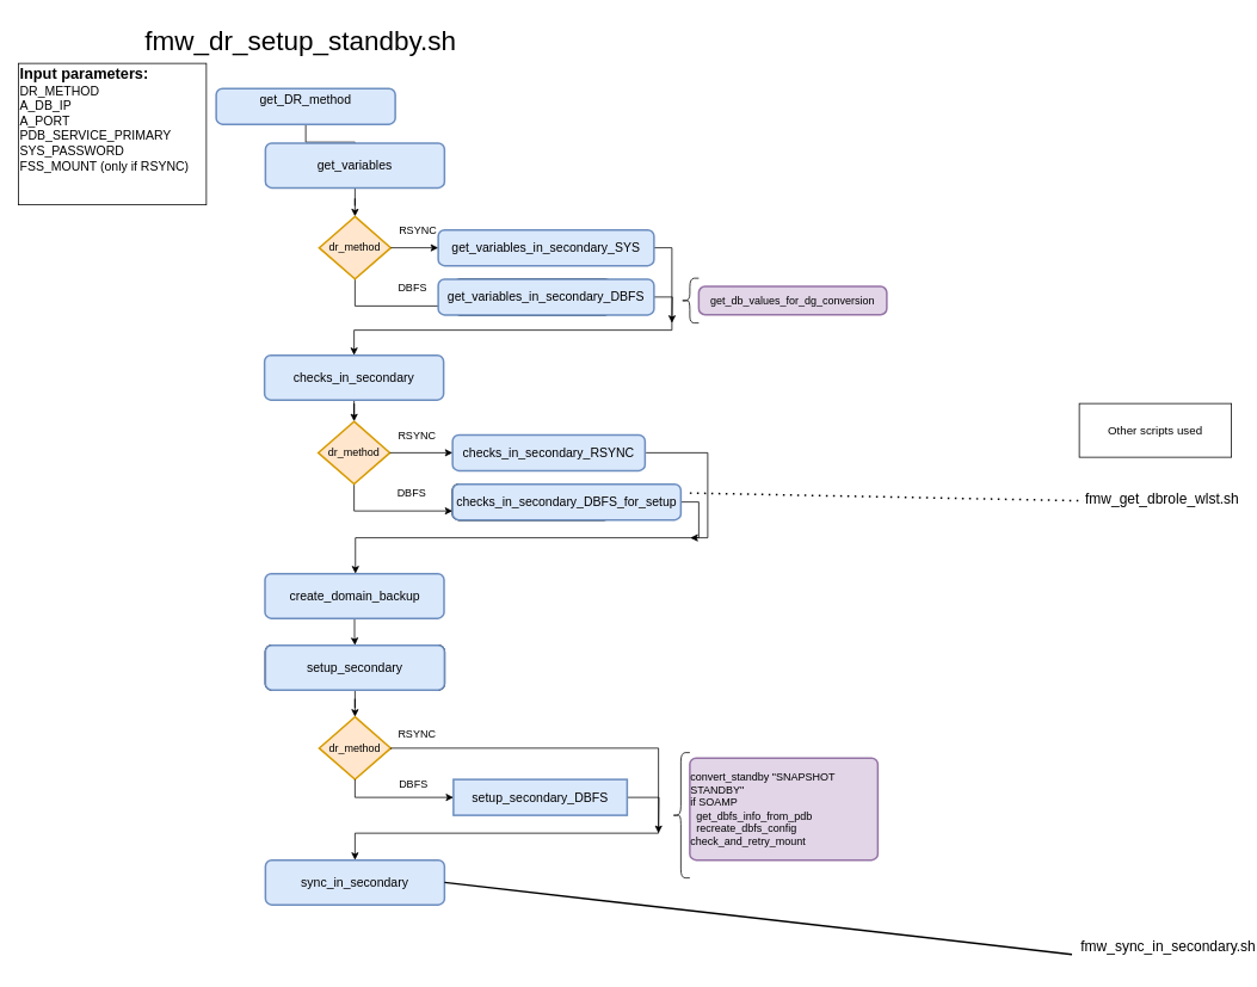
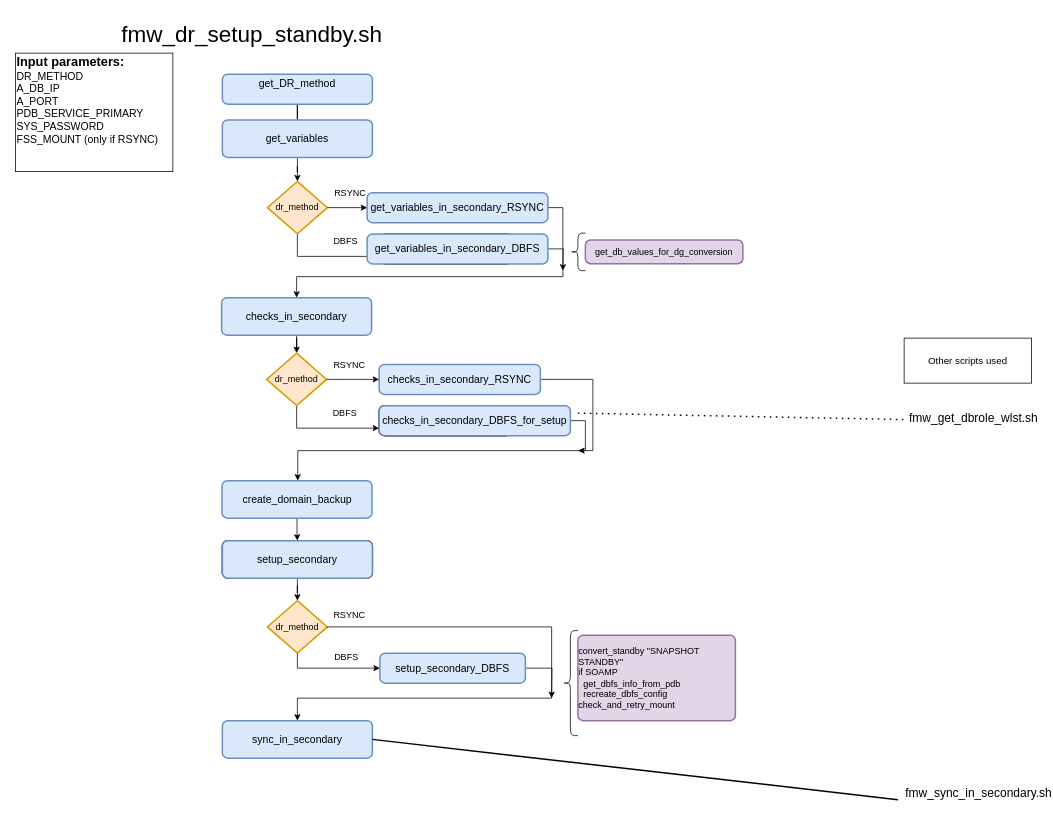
  <mxCell id="0" />
  <mxCell id="1" parent="0" />
  <mxCell id="2" value="" style="edgeStyle=orthogonalEdgeStyle;rounded=0;orthogonalLoop=1;jettySize=auto;html=1;entryX=0.5;entryY=0;entryDx=0;entryDy=0;endArrow=none;" parent="1" source="3" target="5" edge="1"><mxGeometry relative="1" as="geometry" /></mxCell>
- <mxCell id="3" value="&lt;div style=&quot;font-size: 14px&quot;&gt;&lt;font style=&quot;font-size: 14px&quot;&gt;get_DR_method&lt;/font&gt;&lt;/div&gt;&lt;div style=&quot;font-size: 14px&quot;&gt;&lt;br&gt;&lt;/div&gt;" style="rounded=1;whiteSpace=wrap;html=1;absoluteArcSize=1;arcSize=14;strokeWidth=2;fillColor=#dae8fc;strokeColor=#6c8ebf;" parent="1" vertex="1"><mxGeometry x="241" y="98" width="200" height="40" as="geometry" /></mxCell>
+ <mxCell id="3" value="&lt;div style=&quot;font-size: 14px&quot;&gt;&lt;font style=&quot;font-size: 14px&quot;&gt;get_DR_method&lt;/font&gt;&lt;/div&gt;&lt;div style=&quot;font-size: 14px&quot;&gt;&lt;br&gt;&lt;/div&gt;" style="rounded=1;whiteSpace=wrap;html=1;absoluteArcSize=1;arcSize=14;strokeWidth=2;fillColor=#dae8fc;strokeColor=#6c8ebf;" parent="1" vertex="1"><mxGeometry x="296" y="98" width="200" height="40" as="geometry" /></mxCell>
  <mxCell id="4" style="edgeStyle=orthogonalEdgeStyle;rounded=0;orthogonalLoop=1;jettySize=auto;html=1;entryX=0.5;entryY=0;entryDx=0;entryDy=0;entryPerimeter=0;" parent="1" source="5" target="30" edge="1"><mxGeometry relative="1" as="geometry"><mxPoint x="396" y="228" as="targetPoint" /></mxGeometry></mxCell>
  <mxCell id="5" value="&lt;div style=&quot;font-size: 14px&quot;&gt;get_variables&lt;/div&gt;" style="rounded=1;whiteSpace=wrap;html=1;absoluteArcSize=1;arcSize=14;strokeWidth=2;fillColor=#dae8fc;strokeColor=#6c8ebf;" parent="1" vertex="1"><mxGeometry x="296" y="159" width="200" height="50" as="geometry" /></mxCell>
  <mxCell id="6" style="edgeStyle=orthogonalEdgeStyle;rounded=0;orthogonalLoop=1;jettySize=auto;html=1;" parent="1" source="7" target="11" edge="1"><mxGeometry relative="1" as="geometry" /></mxCell>
  <mxCell id="7" value="&lt;font style=&quot;font-size: 14px&quot;&gt;checks_in_secondary&lt;/font&gt;" style="rounded=1;whiteSpace=wrap;html=1;absoluteArcSize=1;arcSize=14;strokeWidth=2;fillColor=#dae8fc;strokeColor=#6c8ebf;" parent="1" vertex="1"><mxGeometry x="295" y="396" width="200" height="50" as="geometry" /></mxCell>
  <mxCell id="8" style="edgeStyle=orthogonalEdgeStyle;rounded=0;orthogonalLoop=1;jettySize=auto;html=1;entryX=0.5;entryY=0;entryDx=0;entryDy=0;entryPerimeter=0;" parent="1" source="9" target="15" edge="1"><mxGeometry relative="1" as="geometry" /></mxCell>
  <mxCell id="9" value="sync_in_primary" style="rounded=1;whiteSpace=wrap;html=1;absoluteArcSize=1;arcSize=14;strokeWidth=2;" parent="1" vertex="1"><mxGeometry x="296" y="720" width="200" height="50" as="geometry" /></mxCell>
  <mxCell id="10" style="edgeStyle=orthogonalEdgeStyle;rounded=0;orthogonalLoop=1;jettySize=auto;html=1;entryX=0;entryY=0.75;entryDx=0;entryDy=0;exitX=0.5;exitY=1;exitDx=0;exitDy=0;exitPerimeter=0;" parent="1" source="11" target="14" edge="1"><mxGeometry relative="1" as="geometry" /></mxCell>
  <mxCell id="11" value="dr_method" style="strokeWidth=2;html=1;shape=mxgraph.flowchart.decision;whiteSpace=wrap;fillColor=#ffe6cc;strokeColor=#d79b00;" parent="1" vertex="1"><mxGeometry x="355" y="470" width="80" height="70" as="geometry" /></mxCell>
  <mxCell id="12" style="edgeStyle=orthogonalEdgeStyle;rounded=0;orthogonalLoop=1;jettySize=auto;html=1;entryX=0.5;entryY=0;entryDx=0;entryDy=0;align=center;" parent="1" edge="1"><mxGeometry relative="1" as="geometry"><Array as="points"><mxPoint x="790" y="505" /><mxPoint x="790" y="600" /><mxPoint x="397" y="600" /></Array><mxPoint x="721" y="505" as="sourcePoint" /><mxPoint x="396.5" y="640" as="targetPoint" /></mxGeometry></mxCell>
  <mxCell id="13" value="&lt;font style=&quot;font-size: 14px&quot;&gt;checks_in_secondary_RSYNC&lt;/font&gt;" style="rounded=1;whiteSpace=wrap;html=1;absoluteArcSize=1;arcSize=14;strokeWidth=2;fillColor=#dae8fc;strokeColor=#6c8ebf;" parent="1" vertex="1"><mxGeometry x="505" y="485" width="215" height="40" as="geometry" /></mxCell>
  <mxCell id="14" value="checks_in_secondary_DBFS" style="rounded=1;whiteSpace=wrap;html=1;absoluteArcSize=1;arcSize=14;strokeWidth=2;" parent="1" vertex="1"><mxGeometry x="505" y="540" width="176" height="40" as="geometry" /></mxCell>
  <mxCell id="15" value="dr_method" style="strokeWidth=2;html=1;shape=mxgraph.flowchart.decision;whiteSpace=wrap;fillColor=#ffe6cc;strokeColor=#d79b00;" parent="1" vertex="1"><mxGeometry x="356" y="800" width="80" height="70" as="geometry" /></mxCell>
  <mxCell id="16" style="edgeStyle=orthogonalEdgeStyle;rounded=0;orthogonalLoop=1;jettySize=auto;html=1;entryX=0.5;entryY=0;entryDx=0;entryDy=0;align=center;exitX=0.017;exitY=1.3;exitDx=0;exitDy=0;exitPerimeter=0;" parent="1" source="22" target="19" edge="1"><mxGeometry relative="1" as="geometry"><mxPoint x="396" y="950" as="targetPoint" /><Array as="points"><mxPoint x="436" y="835" /><mxPoint x="735" y="835" /><mxPoint x="735" y="930" /><mxPoint x="396" y="930" /></Array><mxPoint x="700" y="835" as="sourcePoint" /></mxGeometry></mxCell>
  <mxCell id="17" style="edgeStyle=orthogonalEdgeStyle;rounded=0;orthogonalLoop=1;jettySize=auto;html=1;" parent="1" source="18" edge="1"><mxGeometry relative="1" as="geometry"><mxPoint x="735" y="930" as="targetPoint" /></mxGeometry></mxCell>
- <mxCell id="18" value="&lt;font style=&quot;font-size: 14px&quot;&gt;setup_secondary_DBFS&lt;/font&gt;" style="whiteSpace=wrap;html=1;absoluteArcSize=1;arcSize=14;strokeWidth=2;fillColor=#dae8fc;strokeColor=#6c8ebf;rounded=0;" parent="1" vertex="1"><mxGeometry x="506" y="870" width="194" height="40" as="geometry" /></mxCell>
+ <mxCell id="18" value="&lt;font style=&quot;font-size: 14px&quot;&gt;setup_secondary_DBFS&lt;/font&gt;" style="rounded=1;whiteSpace=wrap;html=1;absoluteArcSize=1;arcSize=14;strokeWidth=2;fillColor=#dae8fc;strokeColor=#6c8ebf;" parent="1" vertex="1"><mxGeometry x="506" y="870" width="194" height="40" as="geometry" /></mxCell>
  <mxCell id="19" value="&lt;font style=&quot;font-size: 14px&quot;&gt;sync_in_secondary&lt;/font&gt;" style="rounded=1;whiteSpace=wrap;html=1;absoluteArcSize=1;arcSize=14;strokeWidth=2;fillColor=#dae8fc;strokeColor=#6c8ebf;align=center;horizontal=1;" parent="1" vertex="1"><mxGeometry x="296" y="960" width="200" height="50" as="geometry" /></mxCell>
  <mxCell id="20" value="RSYNC" style="text;html=1;resizable=0;autosize=1;align=center;verticalAlign=middle;points=[];fillColor=none;strokeColor=none;rounded=0;" parent="1" vertex="1"><mxGeometry x="435" y="476" width="60" height="20" as="geometry" /></mxCell>
  <mxCell id="21" style="edgeStyle=orthogonalEdgeStyle;rounded=0;orthogonalLoop=1;jettySize=auto;html=1;entryX=0;entryY=0.5;entryDx=0;entryDy=0;" parent="1" source="11" target="13" edge="1"><mxGeometry relative="1" as="geometry"><mxPoint x="435" y="505" as="sourcePoint" /><mxPoint x="505" y="505" as="targetPoint" /></mxGeometry></mxCell>
  <mxCell id="22" value="RSYNC" style="text;html=1;resizable=0;autosize=1;align=center;verticalAlign=middle;points=[];fillColor=none;strokeColor=none;rounded=0;" parent="1" vertex="1"><mxGeometry x="435" y="810" width="60" height="20" as="geometry" /></mxCell>
  <mxCell id="23" value="DBFS" style="text;html=1;resizable=0;autosize=1;align=center;verticalAlign=middle;points=[];fillColor=none;strokeColor=none;rounded=0;" parent="1" vertex="1"><mxGeometry x="434" y="540" width="50" height="20" as="geometry" /></mxCell>
  <mxCell id="24" value="DBFS" style="text;html=1;resizable=0;autosize=1;align=center;verticalAlign=middle;points=[];fillColor=none;strokeColor=none;rounded=0;" parent="1" vertex="1"><mxGeometry x="436" y="866" width="50" height="20" as="geometry" /></mxCell>
  <mxCell id="25" style="edgeStyle=orthogonalEdgeStyle;rounded=0;orthogonalLoop=1;jettySize=auto;html=1;entryX=0;entryY=0.5;entryDx=0;entryDy=0;exitX=0.5;exitY=1;exitDx=0;exitDy=0;exitPerimeter=0;" parent="1" source="15" target="18" edge="1"><mxGeometry relative="1" as="geometry"><mxPoint x="396" y="870" as="sourcePoint" /><mxPoint x="506" y="900" as="targetPoint" /></mxGeometry></mxCell>
  <mxCell id="26" style="edgeStyle=orthogonalEdgeStyle;rounded=0;orthogonalLoop=1;jettySize=auto;html=1;" edge="1" parent="1" source="27"><mxGeometry relative="1" as="geometry"><mxPoint x="770" y="600" as="targetPoint" /></mxGeometry></mxCell>
  <mxCell id="27" value="&lt;font style=&quot;font-size: 14px&quot;&gt;checks_in_secondary_DBFS_for_setup&lt;/font&gt;" style="rounded=1;whiteSpace=wrap;html=1;absoluteArcSize=1;arcSize=14;strokeWidth=2;fillColor=#dae8fc;strokeColor=#6c8ebf;" parent="1" vertex="1"><mxGeometry x="505" y="540" width="255" height="40" as="geometry" /></mxCell>
  <mxCell id="28" value="&lt;font style=&quot;font-size: 14px&quot;&gt;setup_secondary&lt;/font&gt;" style="rounded=1;whiteSpace=wrap;html=1;absoluteArcSize=1;arcSize=14;strokeWidth=2;fillColor=#dae8fc;strokeColor=#6c8ebf;" parent="1" vertex="1"><mxGeometry x="296" y="720" width="200" height="50" as="geometry" /></mxCell>
  <mxCell id="29" style="edgeStyle=orthogonalEdgeStyle;rounded=0;orthogonalLoop=1;jettySize=auto;html=1;entryX=0;entryY=0.75;entryDx=0;entryDy=0;exitX=0.5;exitY=1;exitDx=0;exitDy=0;exitPerimeter=0;" parent="1" source="30" target="33" edge="1"><mxGeometry relative="1" as="geometry" /></mxCell>
  <mxCell id="30" value="dr_method" style="strokeWidth=2;html=1;shape=mxgraph.flowchart.decision;whiteSpace=wrap;fillColor=#ffe6cc;strokeColor=#d79b00;" parent="1" vertex="1"><mxGeometry x="356" y="241" width="80" height="70" as="geometry" /></mxCell>
  <mxCell id="31" style="edgeStyle=orthogonalEdgeStyle;rounded=0;orthogonalLoop=1;jettySize=auto;html=1;entryX=0.5;entryY=0;entryDx=0;entryDy=0;align=center;" parent="1" source="32" target="7" edge="1"><mxGeometry relative="1" as="geometry"><Array as="points"><mxPoint x="750" y="276" /><mxPoint x="750" y="368" /><mxPoint x="395" y="368" /></Array></mxGeometry></mxCell>
- <mxCell id="32" value="&lt;font style=&quot;font-size: 14px&quot;&gt;get_variables_in_secondary_SYS&lt;/font&gt;" style="rounded=1;whiteSpace=wrap;html=1;absoluteArcSize=1;arcSize=14;strokeWidth=2;fillColor=#dae8fc;strokeColor=#6c8ebf;" parent="1" vertex="1"><mxGeometry x="489" y="256" width="241" height="40" as="geometry" /></mxCell>
+ <mxCell id="32" value="&lt;font style=&quot;font-size: 14px&quot;&gt;get_variables_in_secondary_RSYNC&lt;/font&gt;" style="rounded=1;whiteSpace=wrap;html=1;absoluteArcSize=1;arcSize=14;strokeWidth=2;fillColor=#dae8fc;strokeColor=#6c8ebf;" parent="1" vertex="1"><mxGeometry x="489" y="256" width="241" height="40" as="geometry" /></mxCell>
  <mxCell id="33" value="checks_in_secondary_DBFS" style="rounded=1;whiteSpace=wrap;html=1;absoluteArcSize=1;arcSize=14;strokeWidth=2;" parent="1" vertex="1"><mxGeometry x="506" y="311" width="176" height="40" as="geometry" /></mxCell>
  <mxCell id="34" value="RSYNC" style="text;html=1;resizable=0;autosize=1;align=center;verticalAlign=middle;points=[];fillColor=none;strokeColor=none;rounded=0;" parent="1" vertex="1"><mxGeometry x="436" y="247" width="60" height="20" as="geometry" /></mxCell>
  <mxCell id="35" style="edgeStyle=orthogonalEdgeStyle;rounded=0;orthogonalLoop=1;jettySize=auto;html=1;entryX=0;entryY=0.5;entryDx=0;entryDy=0;" parent="1" source="30" target="32" edge="1"><mxGeometry relative="1" as="geometry"><mxPoint x="436" y="276" as="sourcePoint" /><mxPoint x="506" y="276" as="targetPoint" /></mxGeometry></mxCell>
  <mxCell id="36" value="DBFS" style="text;html=1;resizable=0;autosize=1;align=center;verticalAlign=middle;points=[];fillColor=none;strokeColor=none;rounded=0;" parent="1" vertex="1"><mxGeometry x="435" y="311" width="50" height="20" as="geometry" /></mxCell>
  <mxCell id="37" style="edgeStyle=orthogonalEdgeStyle;rounded=0;orthogonalLoop=1;jettySize=auto;html=1;align=center;" parent="1" source="38" edge="1"><mxGeometry relative="1" as="geometry"><mxPoint x="750" y="360" as="targetPoint" /></mxGeometry></mxCell>
  <mxCell id="38" value="&lt;font style=&quot;font-size: 14px&quot;&gt;get_variables_in_secondary_DBFS&lt;/font&gt;" style="rounded=1;whiteSpace=wrap;html=1;absoluteArcSize=1;arcSize=14;strokeWidth=2;fillColor=#dae8fc;strokeColor=#6c8ebf;" parent="1" vertex="1"><mxGeometry x="489" y="311" width="241" height="40" as="geometry" /></mxCell>
  <mxCell id="39" value="&lt;font style=&quot;font-size: 30px&quot;&gt;fmw_dr_setup_standby.sh&lt;/font&gt;" style="text;html=1;resizable=0;autosize=1;align=center;verticalAlign=middle;points=[];fillColor=none;strokeColor=none;rounded=0;" parent="1" vertex="1"><mxGeometry x="150" y="20" width="370" height="50" as="geometry" /></mxCell>
  <mxCell id="40" value="&lt;b&gt;&lt;font style=&quot;font-size: 17px&quot;&gt;Input parameters:&lt;/font&gt;&lt;/b&gt;&lt;br&gt;&lt;font style=&quot;font-size: 14px&quot;&gt;DR_METHOD&lt;br&gt;A_DB_IP&lt;br&gt;A_PORT&lt;br&gt;PDB_SERVICE_PRIMARY&lt;br&gt;SYS_PASSWORD&lt;br&gt;FSS_MOUNT (only if RSYNC)&lt;br&gt;&lt;br&gt;&lt;br&gt;&lt;/font&gt;" style="rounded=0;whiteSpace=wrap;html=1;align=left;" parent="1" vertex="1"><mxGeometry x="20" y="70" width="210" height="158" as="geometry" /></mxCell>
  <mxCell id="41" style="edgeStyle=orthogonalEdgeStyle;rounded=0;orthogonalLoop=1;jettySize=auto;html=1;align=center;" parent="1" source="42" target="28" edge="1"><mxGeometry relative="1" as="geometry" /></mxCell>
  <mxCell id="42" value="&lt;font style=&quot;font-size: 14px&quot;&gt;create_domain_backup&lt;/font&gt;" style="rounded=1;whiteSpace=wrap;html=1;absoluteArcSize=1;arcSize=14;strokeWidth=2;fillColor=#dae8fc;strokeColor=#6c8ebf;" parent="1" vertex="1"><mxGeometry x="295.5" y="640" width="200" height="50" as="geometry" /></mxCell>
  <mxCell id="43" value="&lt;font style=&quot;font-size: 16px;&quot;&gt;fmw_get_dbrole_wlst.sh&lt;/font&gt;" style="text;whiteSpace=wrap;html=1;" vertex="1" parent="1"><mxGeometry x="1210" y="540" width="130" height="40" as="geometry" /></mxCell>
  <mxCell id="44" value="&lt;font style=&quot;font-size: 16px;&quot;&gt;fmw_sync_in_secondary.sh&lt;/font&gt;" style="text;whiteSpace=wrap;html=1;" vertex="1" parent="1"><mxGeometry x="1205" y="1040" width="160" height="40" as="geometry" /></mxCell>
  <mxCell id="45" value="Other scripts used" style="rounded=0;whiteSpace=wrap;html=1;fontSize=13;fillColor=none;" vertex="1" parent="1"><mxGeometry x="1205" y="450" width="170" height="60" as="geometry" /></mxCell>
  <mxCell id="46" value="" style="endArrow=none;dashed=1;html=1;dashPattern=1 3;strokeWidth=2;rounded=0;" edge="1" parent="1" target="43"><mxGeometry width="50" height="50" relative="1" as="geometry"><mxPoint x="770" y="550" as="sourcePoint" /><mxPoint x="1190" y="440" as="targetPoint" /></mxGeometry></mxCell>
  <mxCell id="47" value="" style="endArrow=none;dashed=0;html=1;dashPattern=1 3;strokeWidth=2;rounded=0;entryX=-0.051;entryY=0.636;entryDx=0;entryDy=0;entryPerimeter=0;exitX=1;exitY=0.5;exitDx=0;exitDy=0;" edge="1" parent="1" source="19" target="44"><mxGeometry width="50" height="50" relative="1" as="geometry"><mxPoint x="640" y="480" as="sourcePoint" /><mxPoint x="690" y="430" as="targetPoint" /></mxGeometry></mxCell>
  <mxCell id="48" value="&lt;div style=&quot;text-align: left;&quot;&gt;convert_standby &quot;SNAPSHOT STANDBY&quot;&lt;br&gt;if SOAMP&lt;br&gt;&amp;nbsp; get_dbfs_info_from_pdb&lt;br&gt;&amp;nbsp; recreate_dbfs_config&lt;br&gt;check_and_retry_mount&lt;br&gt;&lt;/div&gt;" style="rounded=1;whiteSpace=wrap;html=1;absoluteArcSize=1;arcSize=14;strokeWidth=2;fillColor=#e1d5e7;strokeColor=#9673a6;" vertex="1" parent="1"><mxGeometry x="770" y="846" width="210" height="114" as="geometry" /></mxCell>
  <mxCell id="49" value="" style="shape=curlyBracket;whiteSpace=wrap;html=1;rounded=1;fontSize=13;fillColor=none;" vertex="1" parent="1"><mxGeometry x="750" y="840" width="20" height="140" as="geometry" /></mxCell>
  <mxCell id="50" value="&lt;div style=&quot;text-align: left;&quot;&gt;get_db_values_for_dg_conversion&lt;br&gt;&lt;/div&gt;" style="rounded=1;whiteSpace=wrap;html=1;absoluteArcSize=1;arcSize=14;strokeWidth=2;fillColor=#e1d5e7;strokeColor=#9673a6;" vertex="1" parent="1"><mxGeometry x="780" y="319.25" width="210" height="31.5" as="geometry" /></mxCell>
  <mxCell id="51" value="" style="shape=curlyBracket;whiteSpace=wrap;html=1;rounded=1;fontSize=13;fillColor=none;" vertex="1" parent="1"><mxGeometry x="760" y="310" width="20" height="50" as="geometry" /></mxCell>
